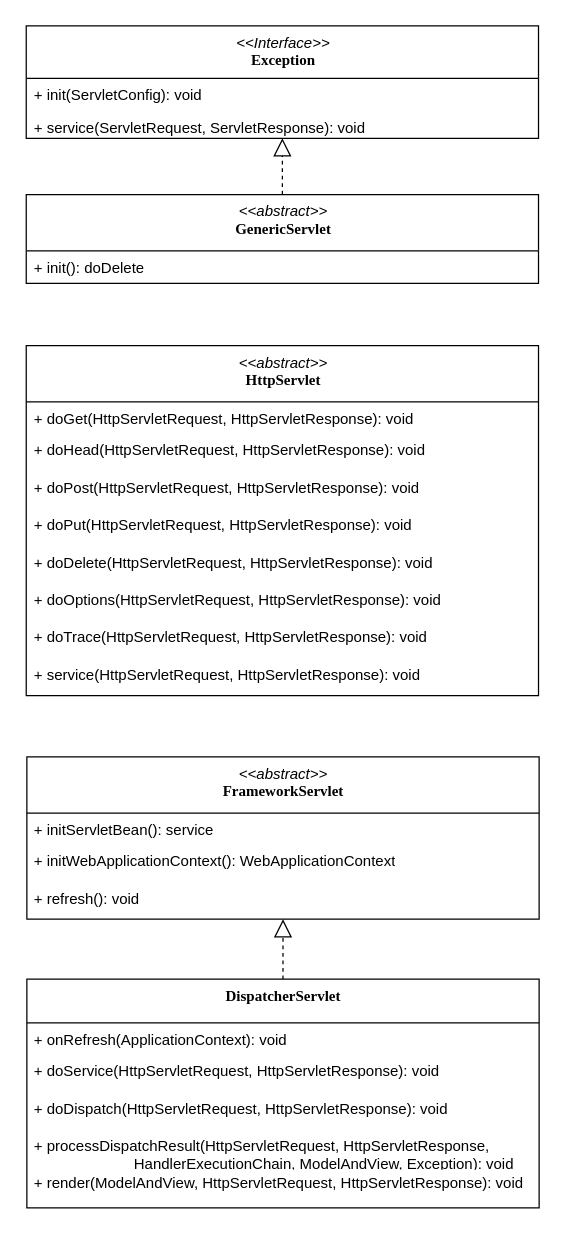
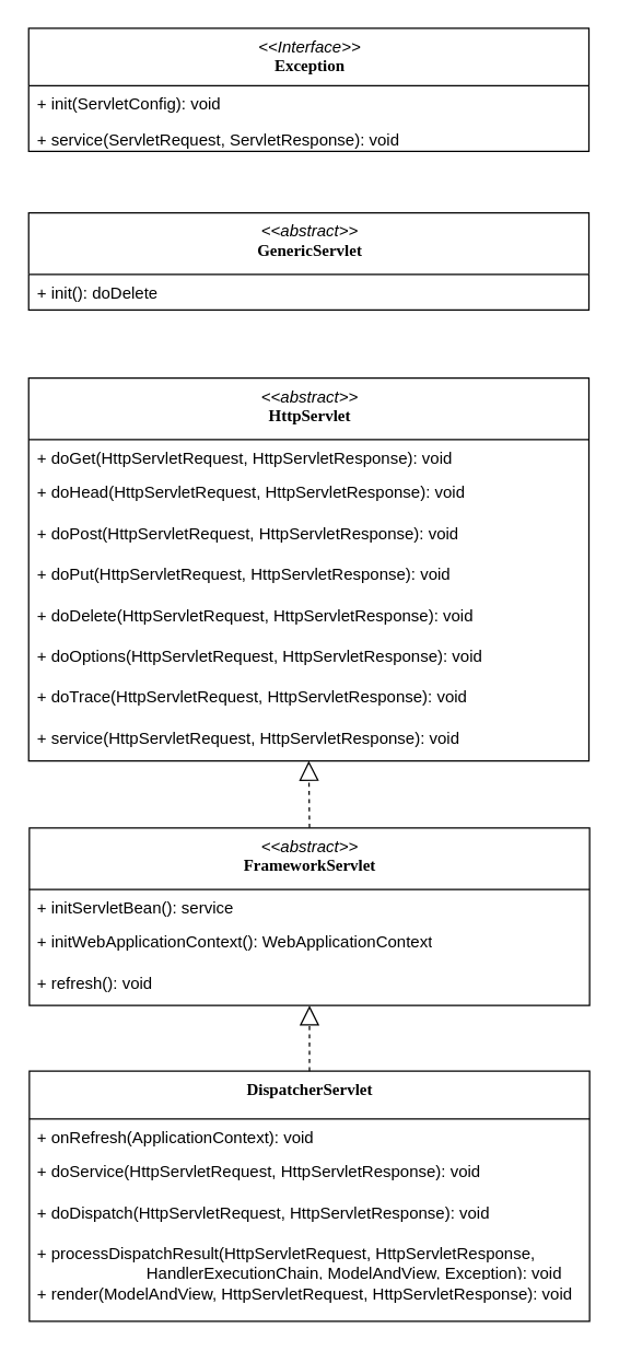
  <mxCell id="0" />
  <mxCell id="1" parent="0" />
  <mxCell id="2" value="&lt;i style=&quot;font-family: &amp;#34;helvetica&amp;#34; ; font-weight: 400&quot;&gt;&amp;lt;&amp;lt;Interface&amp;gt;&amp;gt;&lt;/i&gt;&lt;br&gt;Exception" style="swimlane;html=1;fontStyle=1;align=center;verticalAlign=top;childLayout=stackLayout;horizontal=1;startSize=42;horizontalStack=0;resizeParent=1;resizeLast=0;collapsible=1;marginBottom=0;swimlaneFillColor=#ffffff;rounded=0;shadow=0;comic=0;labelBackgroundColor=none;strokeColor=#000000;strokeWidth=1;fillColor=none;fontFamily=Verdana;fontSize=12;fontColor=#000000;" parent="1" vertex="1"><mxGeometry x="20.5" y="20" width="410" height="90" as="geometry"><mxRectangle x="90" y="83" width="80" height="26" as="alternateBounds" /></mxGeometry></mxCell>
  <mxCell id="3" value="+ init(ServletConfig): void" style="text;html=1;strokeColor=none;fillColor=none;align=left;verticalAlign=top;spacingLeft=4;spacingRight=4;whiteSpace=wrap;overflow=hidden;rotatable=0;points=[[0,0.5],[1,0.5]];portConstraint=eastwest;" parent="2" vertex="1"><mxGeometry y="42" width="410" height="26" as="geometry" /></mxCell>
  <mxCell id="4" value="+ service(ServletRequest, ServletResponse): void" style="text;html=1;strokeColor=none;fillColor=none;align=left;verticalAlign=top;spacingLeft=4;spacingRight=4;whiteSpace=wrap;overflow=hidden;rotatable=0;points=[[0,0.5],[1,0.5]];portConstraint=eastwest;" parent="2" vertex="1"><mxGeometry y="68" width="410" height="22" as="geometry" /></mxCell>
  <mxCell id="5" value="&lt;span style=&quot;font-weight: normal&quot;&gt;&lt;i&gt;&lt;font face=&quot;Helvetica&quot;&gt;&amp;lt;&amp;lt;abstract&amp;gt;&amp;gt;&lt;/font&gt;&lt;/i&gt;&lt;/span&gt;&lt;br&gt;GenericServlet" style="swimlane;html=1;fontStyle=1;align=center;verticalAlign=top;childLayout=stackLayout;horizontal=1;startSize=45;horizontalStack=0;resizeParent=1;resizeLast=0;collapsible=1;marginBottom=0;swimlaneFillColor=#ffffff;rounded=0;shadow=0;comic=0;labelBackgroundColor=none;strokeColor=#000000;strokeWidth=1;fillColor=none;fontFamily=Verdana;fontSize=12;fontColor=#000000;" parent="1" vertex="1"><mxGeometry x="20.5" y="155" width="410" height="71" as="geometry" /></mxCell>
  <mxCell id="6" value="+ init(): doDelete" style="text;html=1;strokeColor=none;fillColor=none;align=left;verticalAlign=top;spacingLeft=4;spacingRight=4;whiteSpace=wrap;overflow=hidden;rotatable=0;points=[[0,0.5],[1,0.5]];portConstraint=eastwest;" vertex="1" parent="5"><mxGeometry y="45" width="410" height="26" as="geometry" /></mxCell>
- <mxCell id="7" value="" style="endArrow=block;dashed=1;endFill=0;endSize=12;html=1;entryX=0.5;entryY=1;entryDx=0;entryDy=0;exitX=0.5;exitY=0;exitDx=0;exitDy=0;" edge="1" parent="1" source="5" target="2"><mxGeometry width="160" relative="1" as="geometry"><mxPoint x="258" y="234.5" as="sourcePoint" /><mxPoint x="438" y="227.5" as="targetPoint" /></mxGeometry></mxCell>
  <mxCell id="8" value="&lt;span style=&quot;font-weight: normal&quot;&gt;&lt;i&gt;&lt;font face=&quot;Helvetica&quot;&gt;&amp;lt;&amp;lt;abstract&amp;gt;&amp;gt;&lt;/font&gt;&lt;/i&gt;&lt;/span&gt;&lt;br&gt;HttpServlet" style="swimlane;html=1;fontStyle=1;align=center;verticalAlign=top;childLayout=stackLayout;horizontal=1;startSize=45;horizontalStack=0;resizeParent=1;resizeLast=0;collapsible=1;marginBottom=0;swimlaneFillColor=#ffffff;rounded=0;shadow=0;comic=0;labelBackgroundColor=none;strokeColor=#000000;strokeWidth=1;fillColor=none;fontFamily=Verdana;fontSize=12;fontColor=#000000;" vertex="1" parent="1"><mxGeometry x="20.5" y="276" width="410" height="280" as="geometry" /></mxCell>
  <mxCell id="9" value="+ doGet(HttpServletRequest, HttpServletResponse): void" style="text;html=1;strokeColor=none;fillColor=none;align=left;verticalAlign=top;spacingLeft=4;spacingRight=4;whiteSpace=wrap;overflow=hidden;rotatable=0;points=[[0,0.5],[1,0.5]];portConstraint=eastwest;" vertex="1" parent="8"><mxGeometry y="45" width="410" height="25" as="geometry" /></mxCell>
  <mxCell id="10" value="+ doHead(HttpServletRequest, HttpServletResponse): void" style="text;html=1;strokeColor=none;fillColor=none;align=left;verticalAlign=top;spacingLeft=4;spacingRight=4;whiteSpace=wrap;overflow=hidden;rotatable=0;points=[[0,0.5],[1,0.5]];portConstraint=eastwest;" vertex="1" parent="8"><mxGeometry y="70" width="410" height="30" as="geometry" /></mxCell>
  <mxCell id="11" value="+ doPost(HttpServletRequest, HttpServletResponse): void" style="text;html=1;strokeColor=none;fillColor=none;align=left;verticalAlign=top;spacingLeft=4;spacingRight=4;whiteSpace=wrap;overflow=hidden;rotatable=0;points=[[0,0.5],[1,0.5]];portConstraint=eastwest;" vertex="1" parent="8"><mxGeometry y="100" width="410" height="30" as="geometry" /></mxCell>
  <mxCell id="12" value="+ doPut(HttpServletRequest, HttpServletResponse): void" style="text;html=1;strokeColor=none;fillColor=none;align=left;verticalAlign=top;spacingLeft=4;spacingRight=4;whiteSpace=wrap;overflow=hidden;rotatable=0;points=[[0,0.5],[1,0.5]];portConstraint=eastwest;" vertex="1" parent="8"><mxGeometry y="130" width="410" height="30" as="geometry" /></mxCell>
  <mxCell id="13" value="+ doDelete(HttpServletRequest, HttpServletResponse): void" style="text;html=1;strokeColor=none;fillColor=none;align=left;verticalAlign=top;spacingLeft=4;spacingRight=4;whiteSpace=wrap;overflow=hidden;rotatable=0;points=[[0,0.5],[1,0.5]];portConstraint=eastwest;" vertex="1" parent="8"><mxGeometry y="160" width="410" height="30" as="geometry" /></mxCell>
  <mxCell id="14" value="+ doOptions(HttpServletRequest, HttpServletResponse): void" style="text;html=1;strokeColor=none;fillColor=none;align=left;verticalAlign=top;spacingLeft=4;spacingRight=4;whiteSpace=wrap;overflow=hidden;rotatable=0;points=[[0,0.5],[1,0.5]];portConstraint=eastwest;" vertex="1" parent="8"><mxGeometry y="190" width="410" height="30" as="geometry" /></mxCell>
  <mxCell id="15" value="+ doTrace(HttpServletRequest, HttpServletResponse): void" style="text;html=1;strokeColor=none;fillColor=none;align=left;verticalAlign=top;spacingLeft=4;spacingRight=4;whiteSpace=wrap;overflow=hidden;rotatable=0;points=[[0,0.5],[1,0.5]];portConstraint=eastwest;" vertex="1" parent="8"><mxGeometry y="220" width="410" height="30" as="geometry" /></mxCell>
  <mxCell id="16" value="+ service(HttpServletRequest, HttpServletResponse): void" style="text;html=1;strokeColor=none;fillColor=none;align=left;verticalAlign=top;spacingLeft=4;spacingRight=4;whiteSpace=wrap;overflow=hidden;rotatable=0;points=[[0,0.5],[1,0.5]];portConstraint=eastwest;" vertex="1" parent="8"><mxGeometry y="250" width="410" height="30" as="geometry" /></mxCell>
  <mxCell id="17" value="&lt;span style=&quot;font-weight: normal&quot;&gt;&lt;i&gt;&lt;font face=&quot;Helvetica&quot;&gt;&amp;lt;&amp;lt;abstract&amp;gt;&amp;gt;&lt;/font&gt;&lt;/i&gt;&lt;/span&gt;&lt;br&gt;FrameworkServlet" style="swimlane;html=1;fontStyle=1;align=center;verticalAlign=top;childLayout=stackLayout;horizontal=1;startSize=45;horizontalStack=0;resizeParent=1;resizeLast=0;collapsible=1;marginBottom=0;swimlaneFillColor=#ffffff;rounded=0;shadow=0;comic=0;labelBackgroundColor=none;strokeColor=#000000;strokeWidth=1;fillColor=none;fontFamily=Verdana;fontSize=12;fontColor=#000000;" vertex="1" parent="1"><mxGeometry x="21" y="605" width="410" height="130" as="geometry" /></mxCell>
  <mxCell id="18" value="+ initServletBean(): service" style="text;html=1;strokeColor=none;fillColor=none;align=left;verticalAlign=top;spacingLeft=4;spacingRight=4;whiteSpace=wrap;overflow=hidden;rotatable=0;points=[[0,0.5],[1,0.5]];portConstraint=eastwest;" vertex="1" parent="17"><mxGeometry y="45" width="410" height="25" as="geometry" /></mxCell>
  <mxCell id="19" value="+ initWebApplicationContext(): WebApplicationContext" style="text;html=1;strokeColor=none;fillColor=none;align=left;verticalAlign=top;spacingLeft=4;spacingRight=4;whiteSpace=wrap;overflow=hidden;rotatable=0;points=[[0,0.5],[1,0.5]];portConstraint=eastwest;" vertex="1" parent="17"><mxGeometry y="70" width="410" height="30" as="geometry" /></mxCell>
  <mxCell id="20" value="+ refresh(): void" style="text;html=1;strokeColor=none;fillColor=none;align=left;verticalAlign=top;spacingLeft=4;spacingRight=4;whiteSpace=wrap;overflow=hidden;rotatable=0;points=[[0,0.5],[1,0.5]];portConstraint=eastwest;" vertex="1" parent="17"><mxGeometry y="100" width="410" height="30" as="geometry" /></mxCell>
+ <mxCell id="21" value="" style="endArrow=block;dashed=1;endFill=0;endSize=12;html=1;exitX=0.5;exitY=0;exitDx=0;exitDy=0;entryX=0.5;entryY=1;entryDx=0;entryDy=0;" edge="1" parent="1" source="17" target="8"><mxGeometry width="160" relative="1" as="geometry"><mxPoint x="188" y="925" as="sourcePoint" /><mxPoint x="608" y="915" as="targetPoint" /></mxGeometry></mxCell>
  <mxCell id="22" value="DispatcherServlet" style="swimlane;html=1;fontStyle=1;align=center;verticalAlign=top;childLayout=stackLayout;horizontal=1;startSize=35;horizontalStack=0;resizeParent=1;resizeLast=0;collapsible=1;marginBottom=0;swimlaneFillColor=#ffffff;rounded=0;shadow=0;comic=0;labelBackgroundColor=none;strokeColor=#000000;strokeWidth=1;fillColor=none;fontFamily=Verdana;fontSize=12;fontColor=#000000;" vertex="1" parent="1"><mxGeometry x="21" y="783" width="410" height="183" as="geometry" /></mxCell>
  <mxCell id="23" value="+ onRefresh(ApplicationContext): void" style="text;html=1;strokeColor=none;fillColor=none;align=left;verticalAlign=top;spacingLeft=4;spacingRight=4;whiteSpace=wrap;overflow=hidden;rotatable=0;points=[[0,0.5],[1,0.5]];portConstraint=eastwest;" vertex="1" parent="22"><mxGeometry y="35" width="410" height="25" as="geometry" /></mxCell>
  <mxCell id="24" value="+ doService(HttpServletRequest, HttpServletResponse): void" style="text;html=1;strokeColor=none;fillColor=none;align=left;verticalAlign=top;spacingLeft=4;spacingRight=4;whiteSpace=wrap;overflow=hidden;rotatable=0;points=[[0,0.5],[1,0.5]];portConstraint=eastwest;" vertex="1" parent="22"><mxGeometry y="60" width="410" height="30" as="geometry" /></mxCell>
  <mxCell id="25" value="+ doDispatch(HttpServletRequest, HttpServletResponse): void" style="text;html=1;strokeColor=none;fillColor=none;align=left;verticalAlign=top;spacingLeft=4;spacingRight=4;whiteSpace=wrap;overflow=hidden;rotatable=0;points=[[0,0.5],[1,0.5]];portConstraint=eastwest;" vertex="1" parent="22"><mxGeometry y="90" width="410" height="30" as="geometry" /></mxCell>
  <mxCell id="26" value="&lt;div&gt;+ processDispatchResult(HttpServletRequest, HttpServletResponse,&lt;/div&gt;&lt;div&gt;&lt;span style=&quot;white-space: pre&quot;&gt;&#09;&#09;&#09;&lt;/span&gt;HandlerExecutionChain, ModelAndView, Exception): void&lt;/div&gt;" style="text;html=1;strokeColor=none;fillColor=none;align=left;verticalAlign=top;spacingLeft=4;spacingRight=4;whiteSpace=wrap;overflow=hidden;rotatable=0;points=[[0,0.5],[1,0.5]];portConstraint=eastwest;" vertex="1" parent="22"><mxGeometry y="120" width="410" height="30" as="geometry" /></mxCell>
  <mxCell id="27" value="+ render(ModelAndView, HttpServletRequest, HttpServletResponse): void" style="text;html=1;strokeColor=none;fillColor=none;align=left;verticalAlign=top;spacingLeft=4;spacingRight=4;whiteSpace=wrap;overflow=hidden;rotatable=0;points=[[0,0.5],[1,0.5]];portConstraint=eastwest;" vertex="1" parent="22"><mxGeometry y="150" width="410" height="30" as="geometry" /></mxCell>
  <mxCell id="28" value="" style="endArrow=block;dashed=1;endFill=0;endSize=12;html=1;exitX=0.5;exitY=0;exitDx=0;exitDy=0;entryX=0.5;entryY=1;entryDx=0;entryDy=0;" edge="1" parent="1" source="22" target="17"><mxGeometry width="160" relative="1" as="geometry"><mxPoint x="118.143" y="962.429" as="sourcePoint" /><mxPoint x="648" y="1315" as="targetPoint" /></mxGeometry></mxCell>
